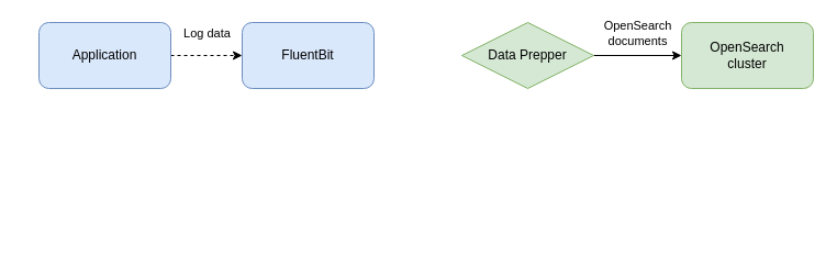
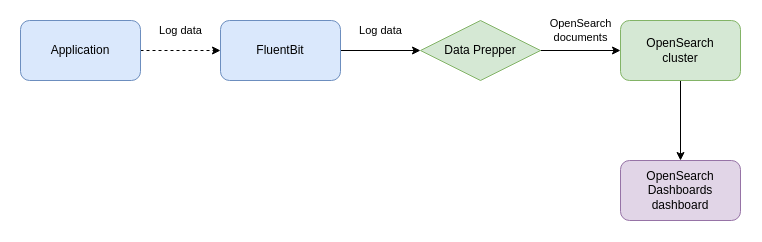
  <mxCell id="0" />
  <mxCell id="1" parent="0" />
  <mxCell id="2" value="Log data" style="edgeStyle=orthogonalEdgeStyle;rounded=0;orthogonalLoop=1;jettySize=auto;html=1;dashed=1;" edge="1" parent="1" source="3" target="5"><mxGeometry y="20" relative="1" as="geometry"><mxPoint as="offset" /></mxGeometry></mxCell>
- <mxCell id="3" value="Application" style="rounded=1;whiteSpace=wrap;html=1;fillColor=#dae8fc;strokeColor=#6c8ebf;" vertex="1" parent="1"><mxGeometry x="35" y="20" width="120" height="60" as="geometry" /></mxCell>
+ <mxCell id="3" value="Application" style="rounded=1;whiteSpace=wrap;html=1;fillColor=#dae8fc;strokeColor=#6c8ebf;" vertex="1" parent="1"><mxGeometry x="20" y="20" width="120" height="60" as="geometry" /></mxCell>
+ <mxCell id="4" value="Log data" style="edgeStyle=orthogonalEdgeStyle;rounded=0;orthogonalLoop=1;jettySize=auto;html=1;" edge="1" parent="1" source="5" target="7"><mxGeometry y="20" relative="1" as="geometry"><mxPoint as="offset" /></mxGeometry></mxCell>
  <mxCell id="5" value="FluentBit" style="whiteSpace=wrap;html=1;rounded=1;fillColor=#dae8fc;strokeColor=#6c8ebf;" vertex="1" parent="1"><mxGeometry x="220" y="20" width="120" height="60" as="geometry" /></mxCell>
  <mxCell id="6" value="OpenSearch&lt;br&gt;documents" style="edgeStyle=orthogonalEdgeStyle;rounded=0;orthogonalLoop=1;jettySize=auto;html=1;" edge="1" parent="1" source="7" target="9"><mxGeometry y="20" relative="1" as="geometry"><mxPoint as="offset" /></mxGeometry></mxCell>
  <mxCell id="7" value="Data Prepper" style="rhombus;whiteSpace=wrap;html=1;fillColor=#d5e8d4;strokeColor=#82b366;" vertex="1" parent="1"><mxGeometry x="420" y="20" width="120" height="60" as="geometry" /></mxCell>
+ <mxCell id="8" value="" style="edgeStyle=orthogonalEdgeStyle;rounded=0;orthogonalLoop=1;jettySize=auto;html=1;" edge="1" parent="1" source="9" target="10"><mxGeometry relative="1" as="geometry" /></mxCell>
  <mxCell id="9" value="OpenSearch&lt;br&gt;cluster" style="whiteSpace=wrap;html=1;rounded=1;fillColor=#d5e8d4;strokeColor=#82b366;" vertex="1" parent="1"><mxGeometry x="620" y="20" width="120" height="60" as="geometry" /></mxCell>
+ <mxCell id="10" value="OpenSearch Dashboards&lt;br&gt;dashboard" style="whiteSpace=wrap;html=1;rounded=1;fillColor=#e1d5e7;strokeColor=#9673a6;" vertex="1" parent="1"><mxGeometry x="620" y="160" width="120" height="60" as="geometry" /></mxCell>
